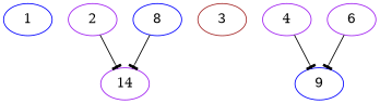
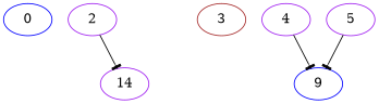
  digraph {
    node [alpha=0.13 color=purple]
    edge [arrowhead=tee]
-   1 [alpha=0.11 color=blue expect_size=8800256]
+   1 [alpha=0.11 color=blue expect_size=8800256 label=0]
    2 [expect_size=35772416]
    n3 [expect_size=32164864 label=14]
    3 [alpha=0.05 color=brown expect_size=28934144]
    4 [alpha=0.10 expect_size=48114688]
    9 [alpha=0.15 color=blue expect_size=19686400]
-   6 [alpha=0.16 expect_size=6081536]
-   8 [alpha=0.06 color=blue expect_size=49126400]
+   6 [alpha=0.16 expect_size=6081536 label=5]
    2 -> n3
    4 -> 9
    6 -> 9
-   8 -> n3
  }
